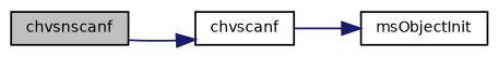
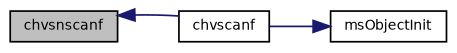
  digraph {
    rankdir=LR
    node [color=black fontname=Helvetica fontsize=8 shape=record]
    edge [color=midnightblue fontname=Helvetica fontsize=8 labelfontname=Helvetica labelfontsize=8 style=solid]
    n1 [fillcolor=grey75 fontcolor=black height=0.2 label=chvsnscanf style=filled width=0.4]
    n2 [height=0.2 label=chvscanf width=0.4]
    n3 [height=0.2 label=msObjectInit width=0.4]
-   n1 -> n2
+   n2 -> n1
    n2 -> n3
  }
